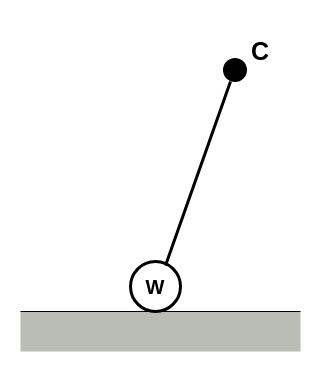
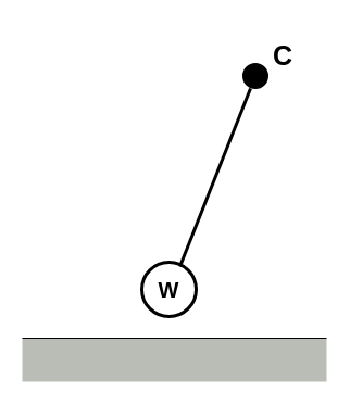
  <mxCell id="0" />
  <mxCell id="1" parent="0" />
  <mxCell id="2" value="" style="rounded=0;whiteSpace=wrap;html=1;strokeColor=none;fillStyle=auto;fillColor=#babdb6;gradientColor=none;" vertex="1" parent="1"><mxGeometry x="20" y="311" width="280" height="40" as="geometry" /></mxCell>
- <mxCell id="3" value="&lt;b style=&quot;font-size: 20px;&quot;&gt;W&lt;/b&gt;" style="ellipse;whiteSpace=wrap;html=1;aspect=fixed;fontSize=20;strokeWidth=3;" vertex="1" parent="1"><mxGeometry x="130" y="261" width="50" height="50" as="geometry" /></mxCell>
+ <mxCell id="3" value="&lt;b style=&quot;font-size: 20px;&quot;&gt;W&lt;/b&gt;" style="ellipse;whiteSpace=wrap;html=1;aspect=fixed;fontSize=20;strokeWidth=3;" vertex="1" parent="1"><mxGeometry x="130" y="241" width="50" height="50" as="geometry" /></mxCell>
  <mxCell id="4" value="" style="endArrow=none;html=1;rounded=0;strokeWidth=3;exitX=0.7;exitY=0.08;exitDx=0;exitDy=0;exitPerimeter=0;" edge="1" parent="1" source="3"><mxGeometry width="50" height="50" relative="1" as="geometry"><mxPoint x="160" y="261" as="sourcePoint" /><mxPoint x="230" y="81" as="targetPoint" /></mxGeometry></mxCell>
  <mxCell id="5" value="" style="endArrow=none;html=1;rounded=0;" edge="1" parent="1"><mxGeometry width="50" height="50" relative="1" as="geometry"><mxPoint x="20" y="311" as="sourcePoint" /><mxPoint x="300" y="311" as="targetPoint" /></mxGeometry></mxCell>
  <mxCell id="6" value="" style="ellipse;whiteSpace=wrap;html=1;aspect=fixed;fontSize=17;strokeWidth=3;fillColor=#000000;" vertex="1" parent="1"><mxGeometry x="224" y="59" width="21" height="21" as="geometry" /></mxCell>
  <mxCell id="7" value="C" style="rounded=0;whiteSpace=wrap;html=1;fillColor=none;strokeColor=none;fontSize=25;fontStyle=1;fontFamily=Helvetica;" vertex="1" parent="1"><mxGeometry x="230" y="20" width="60" height="60" as="geometry" /></mxCell>
